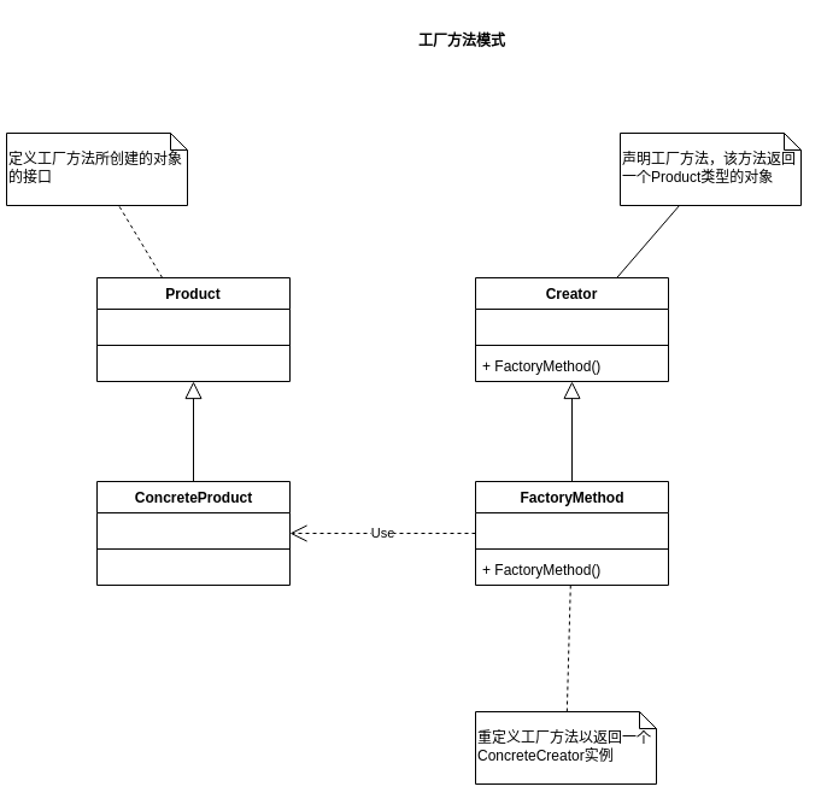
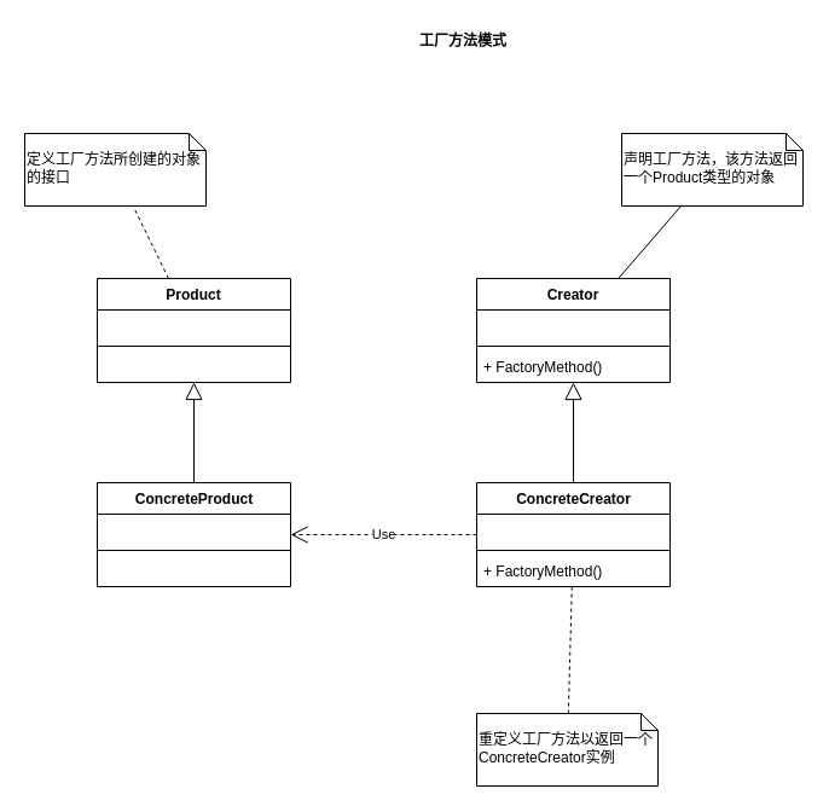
  <mxCell id="0" />
  <mxCell id="1" parent="0" />
  <mxCell id="2" value="工厂方法模式" style="text;align=center;fontStyle=1;verticalAlign=middle;spacingLeft=3;spacingRight=3;strokeColor=none;rotatable=0;points=[[0,0.5],[1,0.5]];portConstraint=eastwest;" vertex="1" parent="1"><mxGeometry x="343" y="20" width="80" height="26" as="geometry" /></mxCell>
  <mxCell id="3" value="Product" style="swimlane;fontStyle=1;align=center;verticalAlign=top;childLayout=stackLayout;horizontal=1;startSize=26;horizontalStack=0;resizeParent=1;resizeParentMax=0;resizeLast=0;collapsible=1;marginBottom=0;" vertex="1" parent="1"><mxGeometry x="80" y="230" width="160" height="86" as="geometry" /></mxCell>
  <mxCell id="4" value=" " style="text;strokeColor=none;fillColor=none;align=left;verticalAlign=top;spacingLeft=4;spacingRight=4;overflow=hidden;rotatable=0;points=[[0,0.5],[1,0.5]];portConstraint=eastwest;" vertex="1" parent="3"><mxGeometry y="26" width="160" height="26" as="geometry" /></mxCell>
  <mxCell id="5" value="" style="line;strokeWidth=1;fillColor=none;align=left;verticalAlign=middle;spacingTop=-1;spacingLeft=3;spacingRight=3;rotatable=0;labelPosition=right;points=[];portConstraint=eastwest;" vertex="1" parent="3"><mxGeometry y="52" width="160" height="8" as="geometry" /></mxCell>
  <mxCell id="6" value=" " style="text;strokeColor=none;fillColor=none;align=left;verticalAlign=top;spacingLeft=4;spacingRight=4;overflow=hidden;rotatable=0;points=[[0,0.5],[1,0.5]];portConstraint=eastwest;" vertex="1" parent="3"><mxGeometry y="60" width="160" height="26" as="geometry" /></mxCell>
- <mxCell id="7" value="&lt;br&gt;定义工厂方法所创建的对象的接口" style="shape=note;whiteSpace=wrap;html=1;size=14;verticalAlign=top;align=left;spacingTop=-6;padding=6px;" vertex="1" parent="1"><mxGeometry x="5" y="110" width="150" height="60" as="geometry" /></mxCell>
+ <mxCell id="7" value="&lt;br&gt;定义工厂方法所创建的对象的接口" style="shape=note;whiteSpace=wrap;html=1;size=14;verticalAlign=top;align=left;spacingTop=-6;padding=6px;" vertex="1" parent="1"><mxGeometry x="20" y="110" width="150" height="60" as="geometry" /></mxCell>
  <mxCell id="8" value="" style="endArrow=none;dashed=1;html=1;" edge="1" parent="1" source="3" target="7"><mxGeometry width="50" height="50" relative="1" as="geometry"><mxPoint x="60" y="130" as="sourcePoint" /><mxPoint x="110" y="80" as="targetPoint" /></mxGeometry></mxCell>
  <mxCell id="9" value="ConcreteProduct" style="swimlane;fontStyle=1;align=center;verticalAlign=top;childLayout=stackLayout;horizontal=1;startSize=26;horizontalStack=0;resizeParent=1;resizeParentMax=0;resizeLast=0;collapsible=1;marginBottom=0;html=1;" vertex="1" parent="1"><mxGeometry x="80" y="399" width="160" height="86" as="geometry" /></mxCell>
  <mxCell id="10" value=" " style="text;strokeColor=none;fillColor=none;align=left;verticalAlign=top;spacingLeft=4;spacingRight=4;overflow=hidden;rotatable=0;points=[[0,0.5],[1,0.5]];portConstraint=eastwest;" vertex="1" parent="9"><mxGeometry y="26" width="160" height="26" as="geometry" /></mxCell>
  <mxCell id="11" value="" style="line;strokeWidth=1;fillColor=none;align=left;verticalAlign=middle;spacingTop=-1;spacingLeft=3;spacingRight=3;rotatable=0;labelPosition=right;points=[];portConstraint=eastwest;" vertex="1" parent="9"><mxGeometry y="52" width="160" height="8" as="geometry" /></mxCell>
  <mxCell id="12" value=" " style="text;strokeColor=none;fillColor=none;align=left;verticalAlign=top;spacingLeft=4;spacingRight=4;overflow=hidden;rotatable=0;points=[[0,0.5],[1,0.5]];portConstraint=eastwest;" vertex="1" parent="9"><mxGeometry y="60" width="160" height="26" as="geometry" /></mxCell>
  <mxCell id="13" value="" style="endArrow=block;endFill=0;endSize=12;html=1;exitX=0.5;exitY=0;exitDx=0;exitDy=0;" edge="1" parent="1" source="9" target="3"><mxGeometry width="160" relative="1" as="geometry"><mxPoint x="352" y="397" as="sourcePoint" /><mxPoint x="512" y="397" as="targetPoint" /></mxGeometry></mxCell>
  <mxCell id="14" value="Creator" style="swimlane;fontStyle=1;align=center;verticalAlign=top;childLayout=stackLayout;horizontal=1;startSize=26;horizontalStack=0;resizeParent=1;resizeParentMax=0;resizeLast=0;collapsible=1;marginBottom=0;" vertex="1" parent="1"><mxGeometry x="394" y="230" width="160" height="86" as="geometry" /></mxCell>
  <mxCell id="15" value=" " style="text;strokeColor=none;fillColor=none;align=left;verticalAlign=top;spacingLeft=4;spacingRight=4;overflow=hidden;rotatable=0;points=[[0,0.5],[1,0.5]];portConstraint=eastwest;" vertex="1" parent="14"><mxGeometry y="26" width="160" height="26" as="geometry" /></mxCell>
  <mxCell id="16" value="" style="line;strokeWidth=1;fillColor=none;align=left;verticalAlign=middle;spacingTop=-1;spacingLeft=3;spacingRight=3;rotatable=0;labelPosition=right;points=[];portConstraint=eastwest;" vertex="1" parent="14"><mxGeometry y="52" width="160" height="8" as="geometry" /></mxCell>
  <mxCell id="17" value="+ FactoryMethod()" style="text;strokeColor=none;fillColor=none;align=left;verticalAlign=top;spacingLeft=4;spacingRight=4;overflow=hidden;rotatable=0;points=[[0,0.5],[1,0.5]];portConstraint=eastwest;" vertex="1" parent="14"><mxGeometry y="60" width="160" height="26" as="geometry" /></mxCell>
  <mxCell id="18" value="&lt;br&gt;声明工厂方法，该方法返回一个Product类型的对象" style="shape=note;whiteSpace=wrap;html=1;size=14;verticalAlign=top;align=left;spacingTop=-6;padding=6px;" vertex="1" parent="1"><mxGeometry x="514" y="110" width="150" height="60" as="geometry" /></mxCell>
  <mxCell id="19" value="" style="endArrow=none;dashed=0;html=1;" edge="1" parent="1" source="14" target="18"><mxGeometry width="50" height="50" relative="1" as="geometry"><mxPoint x="374" y="130" as="sourcePoint" /><mxPoint x="424" y="80" as="targetPoint" /></mxGeometry></mxCell>
- <mxCell id="20" value="FactoryMethod" style="swimlane;fontStyle=1;align=center;verticalAlign=top;childLayout=stackLayout;horizontal=1;startSize=26;horizontalStack=0;resizeParent=1;resizeParentMax=0;resizeLast=0;collapsible=1;marginBottom=0;html=1;" vertex="1" parent="1"><mxGeometry x="394" y="399" width="160" height="86" as="geometry" /></mxCell>
+ <mxCell id="20" value="ConcreteCreator" style="swimlane;fontStyle=1;align=center;verticalAlign=top;childLayout=stackLayout;horizontal=1;startSize=26;horizontalStack=0;resizeParent=1;resizeParentMax=0;resizeLast=0;collapsible=1;marginBottom=0;html=1;" vertex="1" parent="1"><mxGeometry x="394" y="399" width="160" height="86" as="geometry" /></mxCell>
  <mxCell id="21" value=" " style="text;strokeColor=none;fillColor=none;align=left;verticalAlign=top;spacingLeft=4;spacingRight=4;overflow=hidden;rotatable=0;points=[[0,0.5],[1,0.5]];portConstraint=eastwest;" vertex="1" parent="20"><mxGeometry y="26" width="160" height="26" as="geometry" /></mxCell>
  <mxCell id="22" value="" style="line;strokeWidth=1;fillColor=none;align=left;verticalAlign=middle;spacingTop=-1;spacingLeft=3;spacingRight=3;rotatable=0;labelPosition=right;points=[];portConstraint=eastwest;" vertex="1" parent="20"><mxGeometry y="52" width="160" height="8" as="geometry" /></mxCell>
  <mxCell id="23" value="+ FactoryMethod()" style="text;strokeColor=none;fillColor=none;align=left;verticalAlign=top;spacingLeft=4;spacingRight=4;overflow=hidden;rotatable=0;points=[[0,0.5],[1,0.5]];portConstraint=eastwest;" vertex="1" parent="20"><mxGeometry y="60" width="160" height="26" as="geometry" /></mxCell>
  <mxCell id="24" value="&lt;br&gt;重定义工厂方法以返回一个ConcreteCreator实例" style="shape=note;whiteSpace=wrap;html=1;size=14;verticalAlign=top;align=left;spacingTop=-6;padding=6px;" vertex="1" parent="1"><mxGeometry x="394" y="590" width="150" height="60" as="geometry" /></mxCell>
  <mxCell id="25" value="" style="endArrow=none;dashed=1;html=1;" edge="1" parent="1" source="24" target="20"><mxGeometry width="50" height="50" relative="1" as="geometry"><mxPoint x="318" y="554" as="sourcePoint" /><mxPoint x="368" y="504" as="targetPoint" /></mxGeometry></mxCell>
  <mxCell id="26" value="" style="endArrow=block;endFill=0;endSize=12;html=1;exitX=0.5;exitY=0;exitDx=0;exitDy=0;" edge="1" parent="1" source="20" target="14"><mxGeometry width="160" relative="1" as="geometry"><mxPoint x="666" y="397" as="sourcePoint" /><mxPoint x="826" y="397" as="targetPoint" /></mxGeometry></mxCell>
  <mxCell id="27" value="Use" style="endArrow=open;endSize=12;dashed=1;html=1;" edge="1" parent="1" source="20" target="9"><mxGeometry width="160" relative="1" as="geometry"><mxPoint x="236" y="616" as="sourcePoint" /><mxPoint x="396" y="616" as="targetPoint" /></mxGeometry></mxCell>
